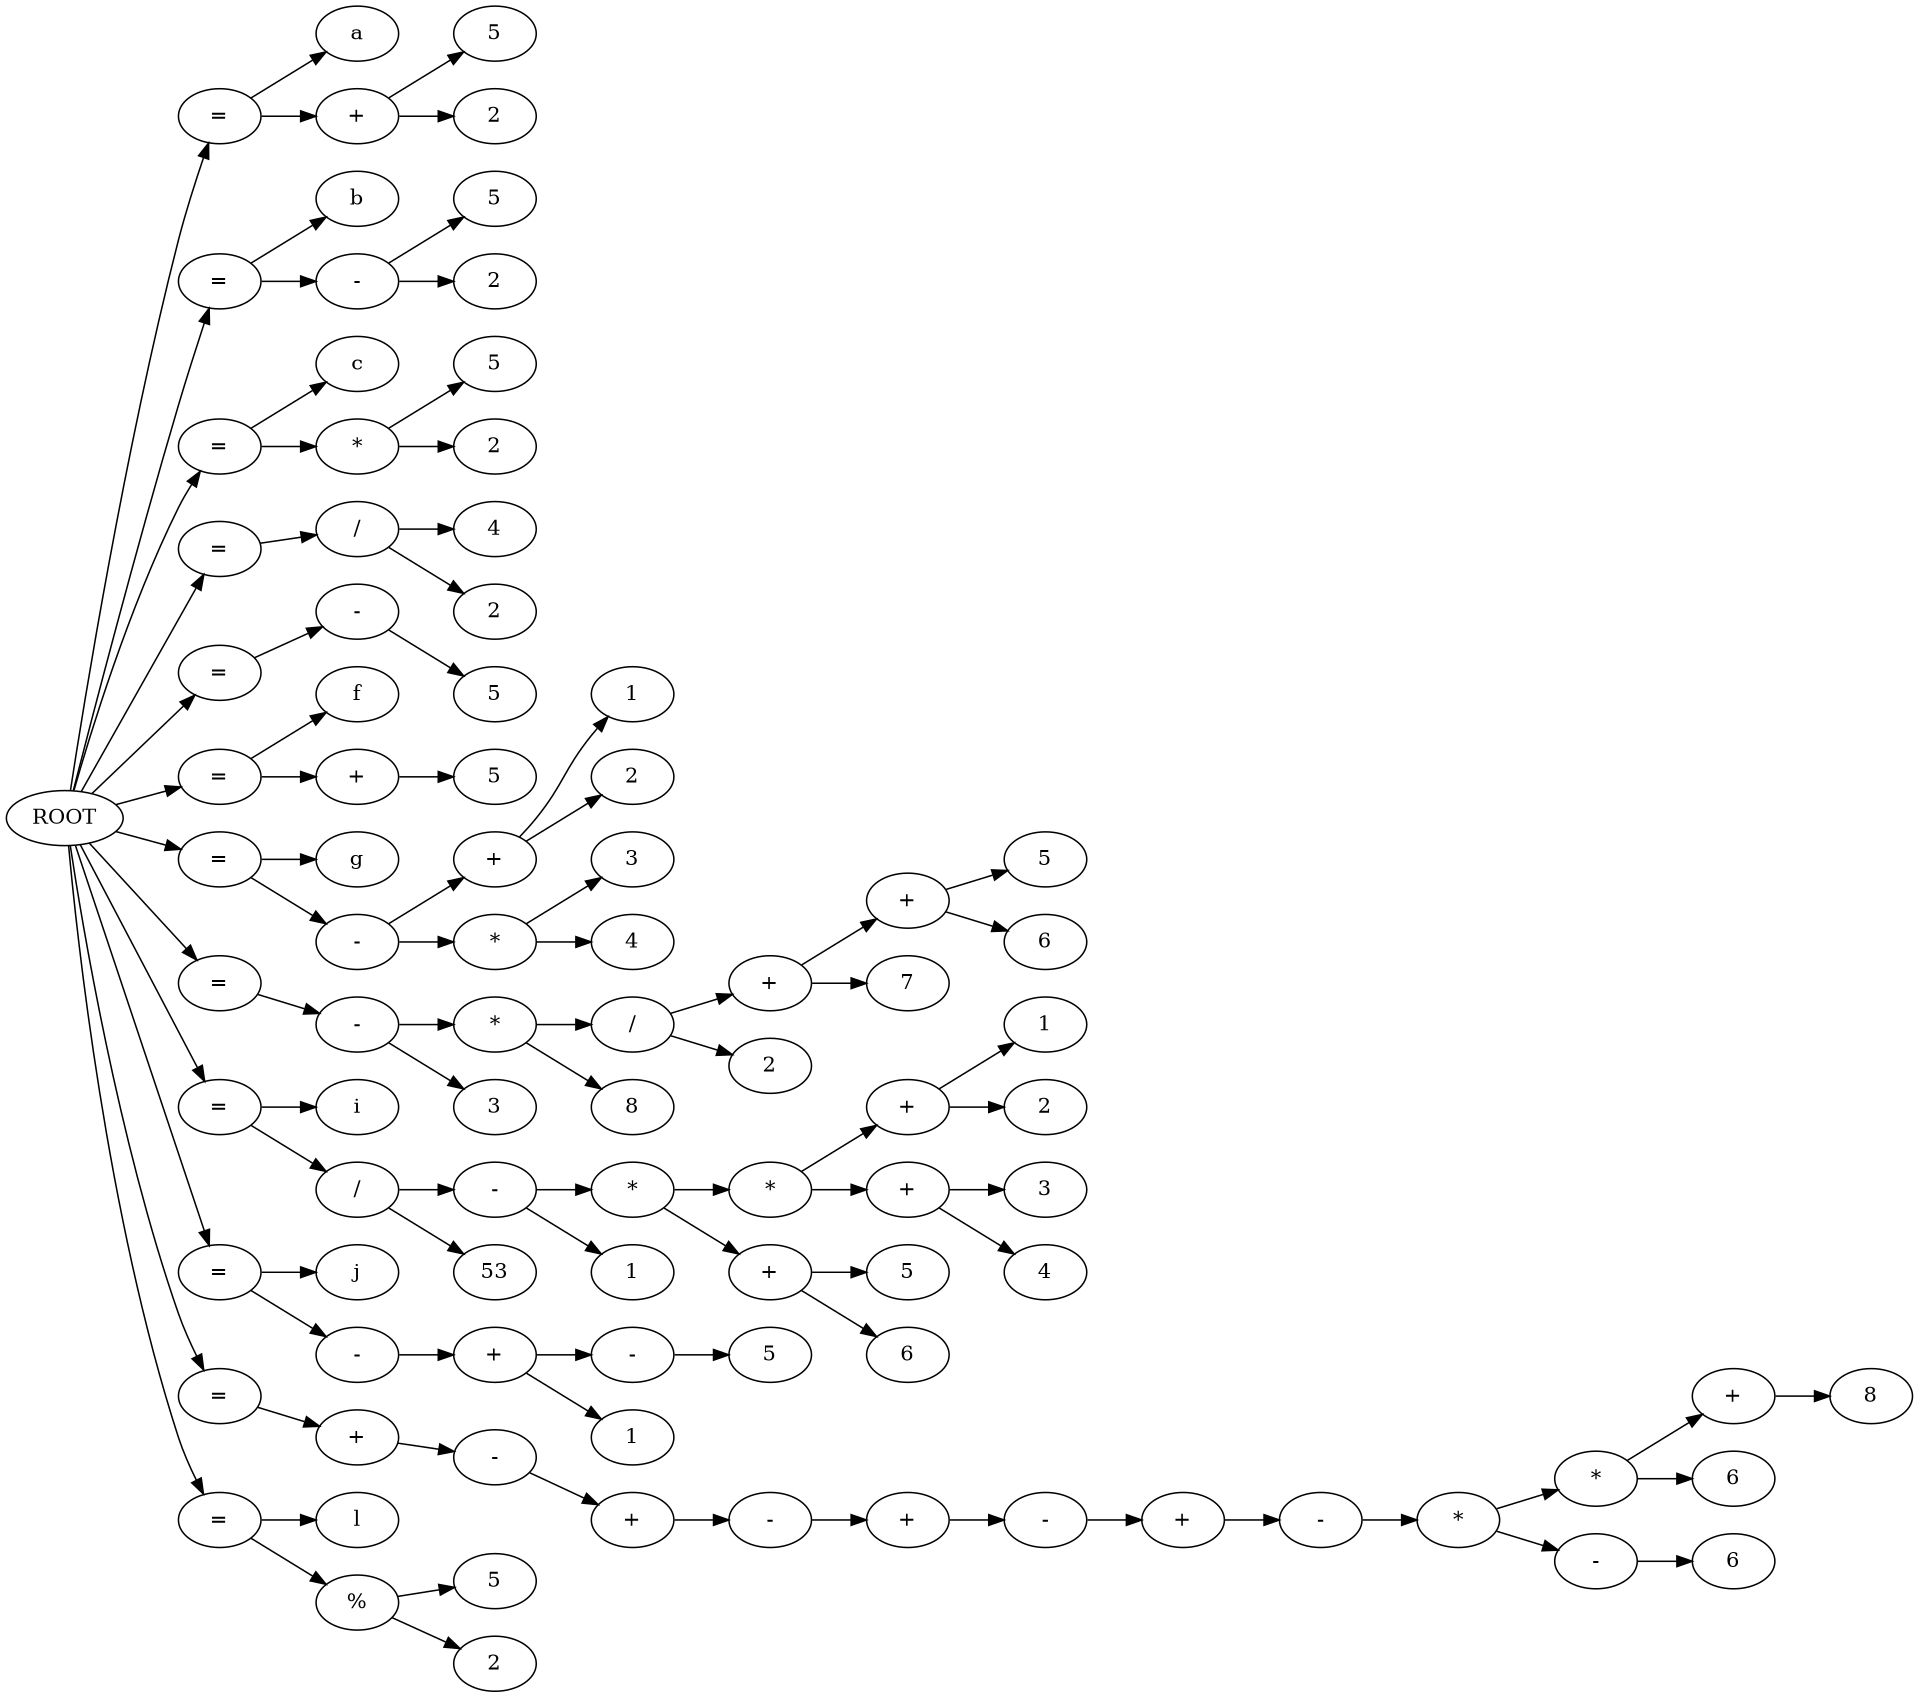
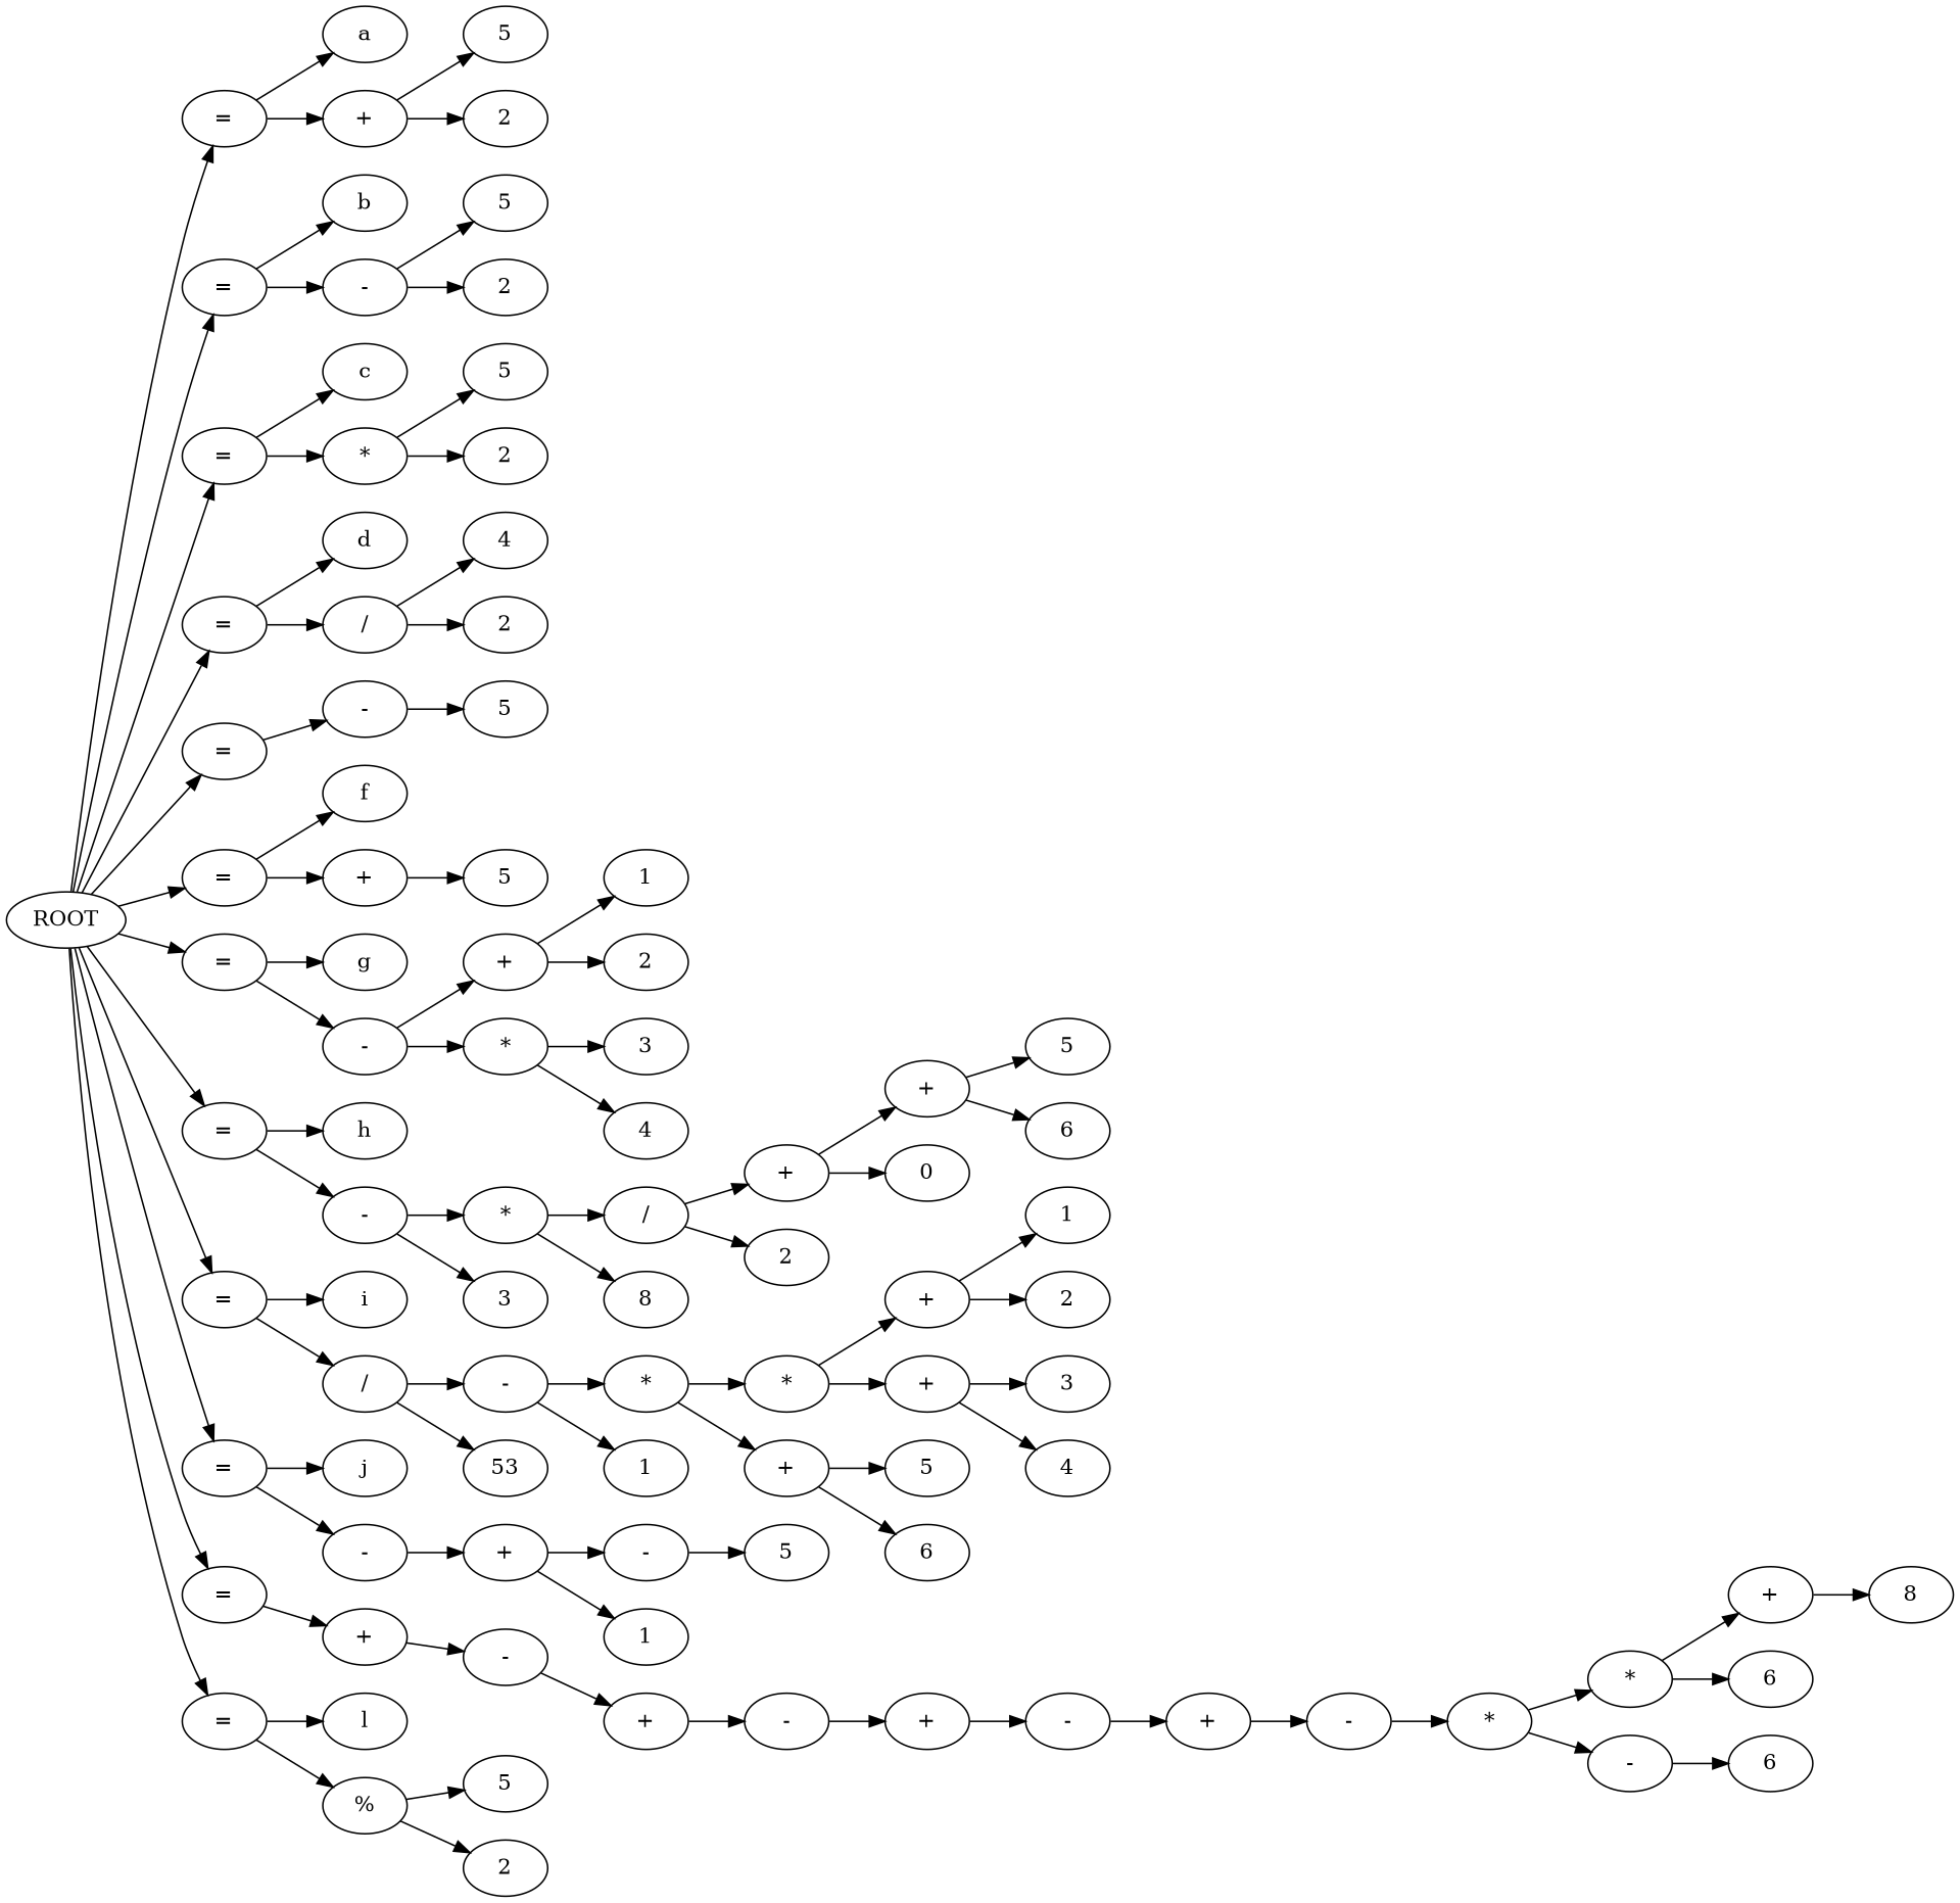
  strict digraph {
    rankdir=LR
    n1 [label="="]
    n2 [label=a]
    n3 [label="+"]
    n4 [label=5]
    n5 [label=2]
    n6 [label="="]
    n7 [label=b]
    n8 [label="-"]
    n9 [label=5]
    n10 [label=2]
    n11 [label="="]
    n12 [label=c]
    n13 [label="*"]
    n14 [label=5]
    n15 [label=2]
    n16 [label="="]
+   n17 [label=d]
    n18 [label="/"]
    n19 [label=4]
    n20 [label=2]
    n21 [label="="]
    n22 [label="-"]
    n23 [label=5]
    n24 [label="="]
    n25 [label=f]
    n26 [label="+"]
    n27 [label=5]
    n28 [label="="]
    n29 [label=g]
    n30 [label="-"]
    n31 [label="+"]
    n32 [label="*"]
    n33 [label="="]
+   n34 [label=h]
    n35 [label="-"]
    n36 [label="*"]
    n37 [label=3]
    n38 [label="="]
    n39 [label=i]
    n40 [label="/"]
    n41 [label="-"]
    n42 [label=53]
    n43 [label="="]
    n44 [label=j]
    n45 [label="-"]
    n46 [label="+"]
    n47 [label="="]
    n48 [label="+"]
    n49 [label="-"]
    n50 [label="="]
    n51 [label=l]
    n52 [label="%"]
    n53 [label=5]
    n54 [label=2]
    ROOT
    n56 [label=1]
    n57 [label=2]
    n58 [label=3]
    n59 [label=4]
    n60 [label="/"]
    n61 [label=8]
    n62 [label="+"]
    n63 [label=2]
    n64 [label="+"]
-   n65 [label=7]
+   n65 [label=0]
    n66 [label=5]
    n67 [label=6]
    n68 [label="*"]
    n69 [label=1]
    n70 [label="*"]
    n71 [label="+"]
    n72 [label="+"]
    n73 [label="+"]
    n74 [label=5]
    n75 [label=6]
    n76 [label=1]
    n77 [label=2]
    n78 [label=3]
    n79 [label=4]
    n80 [label="-"]
    n81 [label=1]
    n82 [label=5]
    n83 [label="+"]
    n84 [label="-"]
    n85 [label="+"]
    n86 [label="-"]
    n87 [label="+"]
    n88 [label="-"]
    n89 [label="*"]
    n90 [label="*"]
    n91 [label="-"]
    n92 [label="+"]
    n93 [label=6]
    n94 [label=6]
    n95 [label=8]
    n1 -> n2
    n1 -> n3
    n3 -> n4
    n3 -> n5
    n6 -> n7
    n6 -> n8
    n8 -> n9
    n8 -> n10
    n11 -> n12
    n11 -> n13
    n13 -> n14
    n13 -> n15
+   n16 -> n17
    n16 -> n18
    n18 -> n19
    n18 -> n20
    n21 -> n22
    n22 -> n23
    n24 -> n25
    n24 -> n26
    n26 -> n27
    n28 -> n29
    n28 -> n30
    n30 -> n31
    n30 -> n32
    n31 -> n56
    n31 -> n57
    n32 -> n58
    n32 -> n59
+   n33 -> n34
    n33 -> n35
    n35 -> n36
    n35 -> n37
    n36 -> n60
    n36 -> n61
    n38 -> n39
    n38 -> n40
    n40 -> n41
    n40 -> n42
    n41 -> n68
    n41 -> n69
    n43 -> n44
    n43 -> n45
    n45 -> n46
    n46 -> n80
    n46 -> n81
    n47 -> n48
    n48 -> n49
    n49 -> n83
    n50 -> n51
    n50 -> n52
    n52 -> n53
    n52 -> n54
    ROOT -> n1
    ROOT -> n6
    ROOT -> n11
    ROOT -> n16
    ROOT -> n21
    ROOT -> n24
    ROOT -> n28
    ROOT -> n33
    ROOT -> n38
    ROOT -> n43
    ROOT -> n47
    ROOT -> n50
    n60 -> n62
    n60 -> n63
    n62 -> n64
    n62 -> n65
    n64 -> n66
    n64 -> n67
    n68 -> n70
    n68 -> n71
    n70 -> n72
    n70 -> n73
    n71 -> n74
    n71 -> n75
    n72 -> n76
    n72 -> n77
    n73 -> n78
    n73 -> n79
    n80 -> n82
    n83 -> n84
    n84 -> n85
    n85 -> n86
    n86 -> n87
    n87 -> n88
    n88 -> n89
    n89 -> n90
    n89 -> n91
    n90 -> n92
    n90 -> n93
    n91 -> n94
    n92 -> n95
  }
